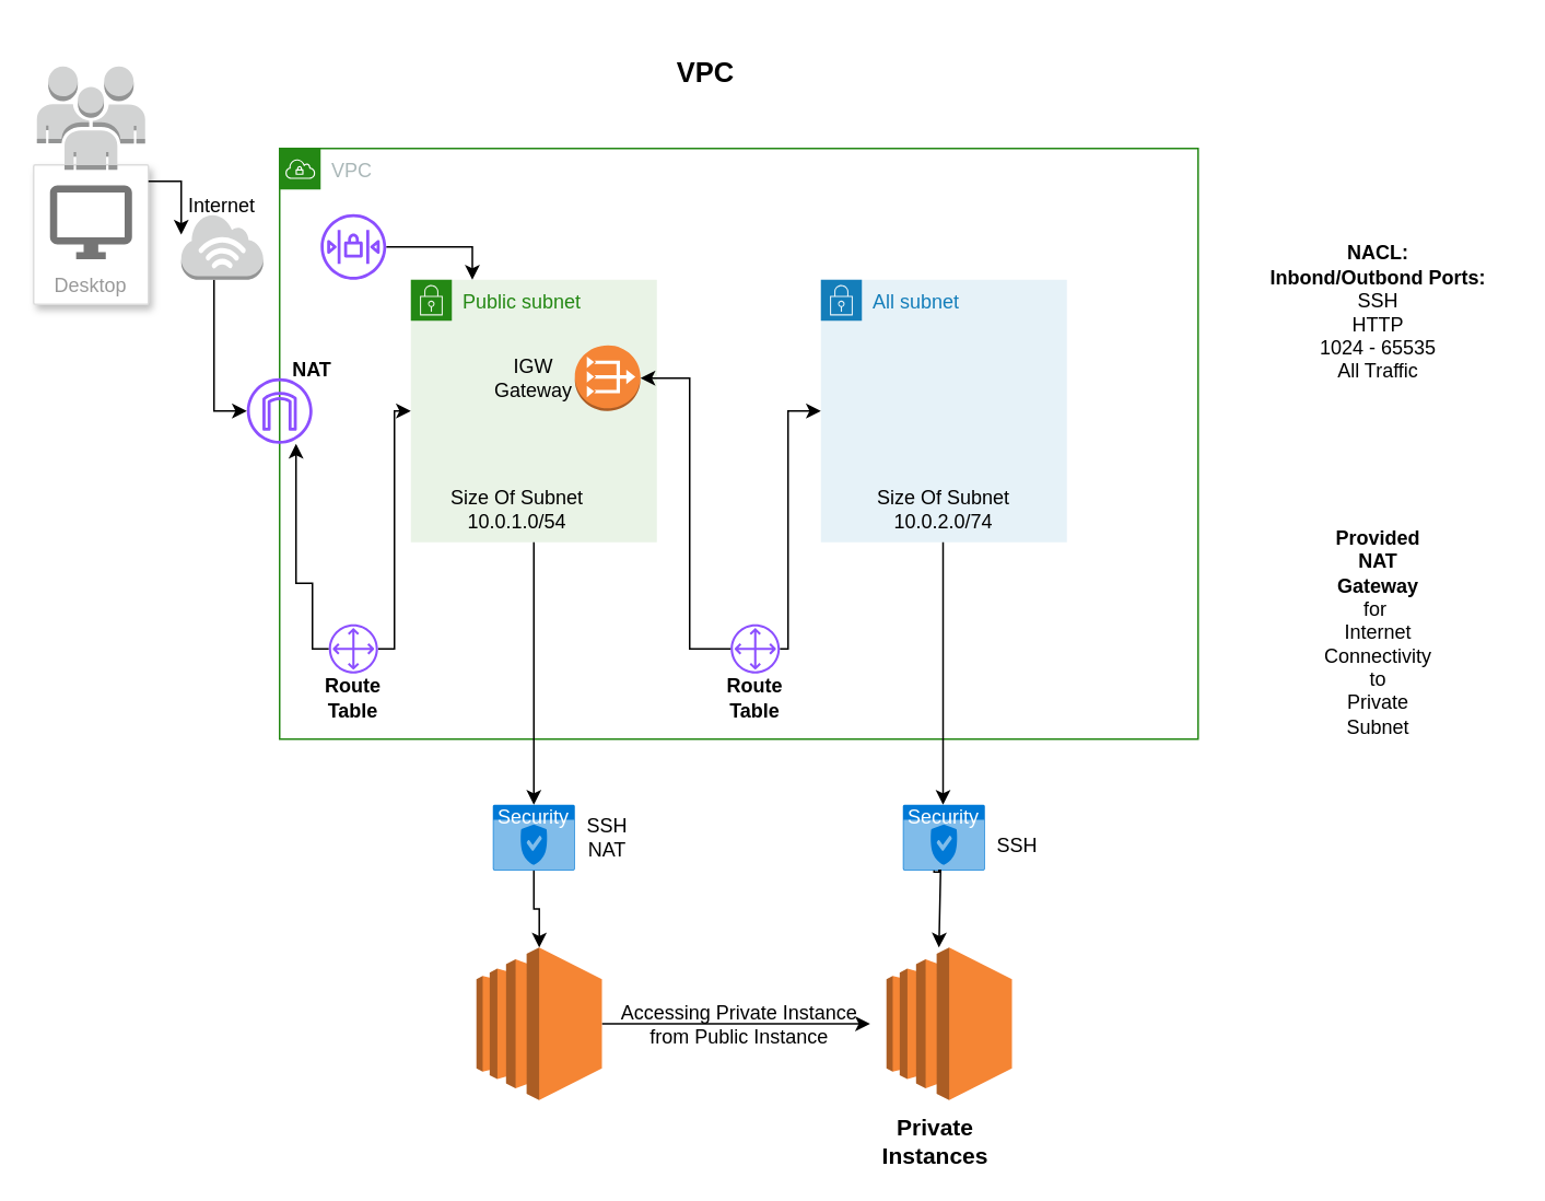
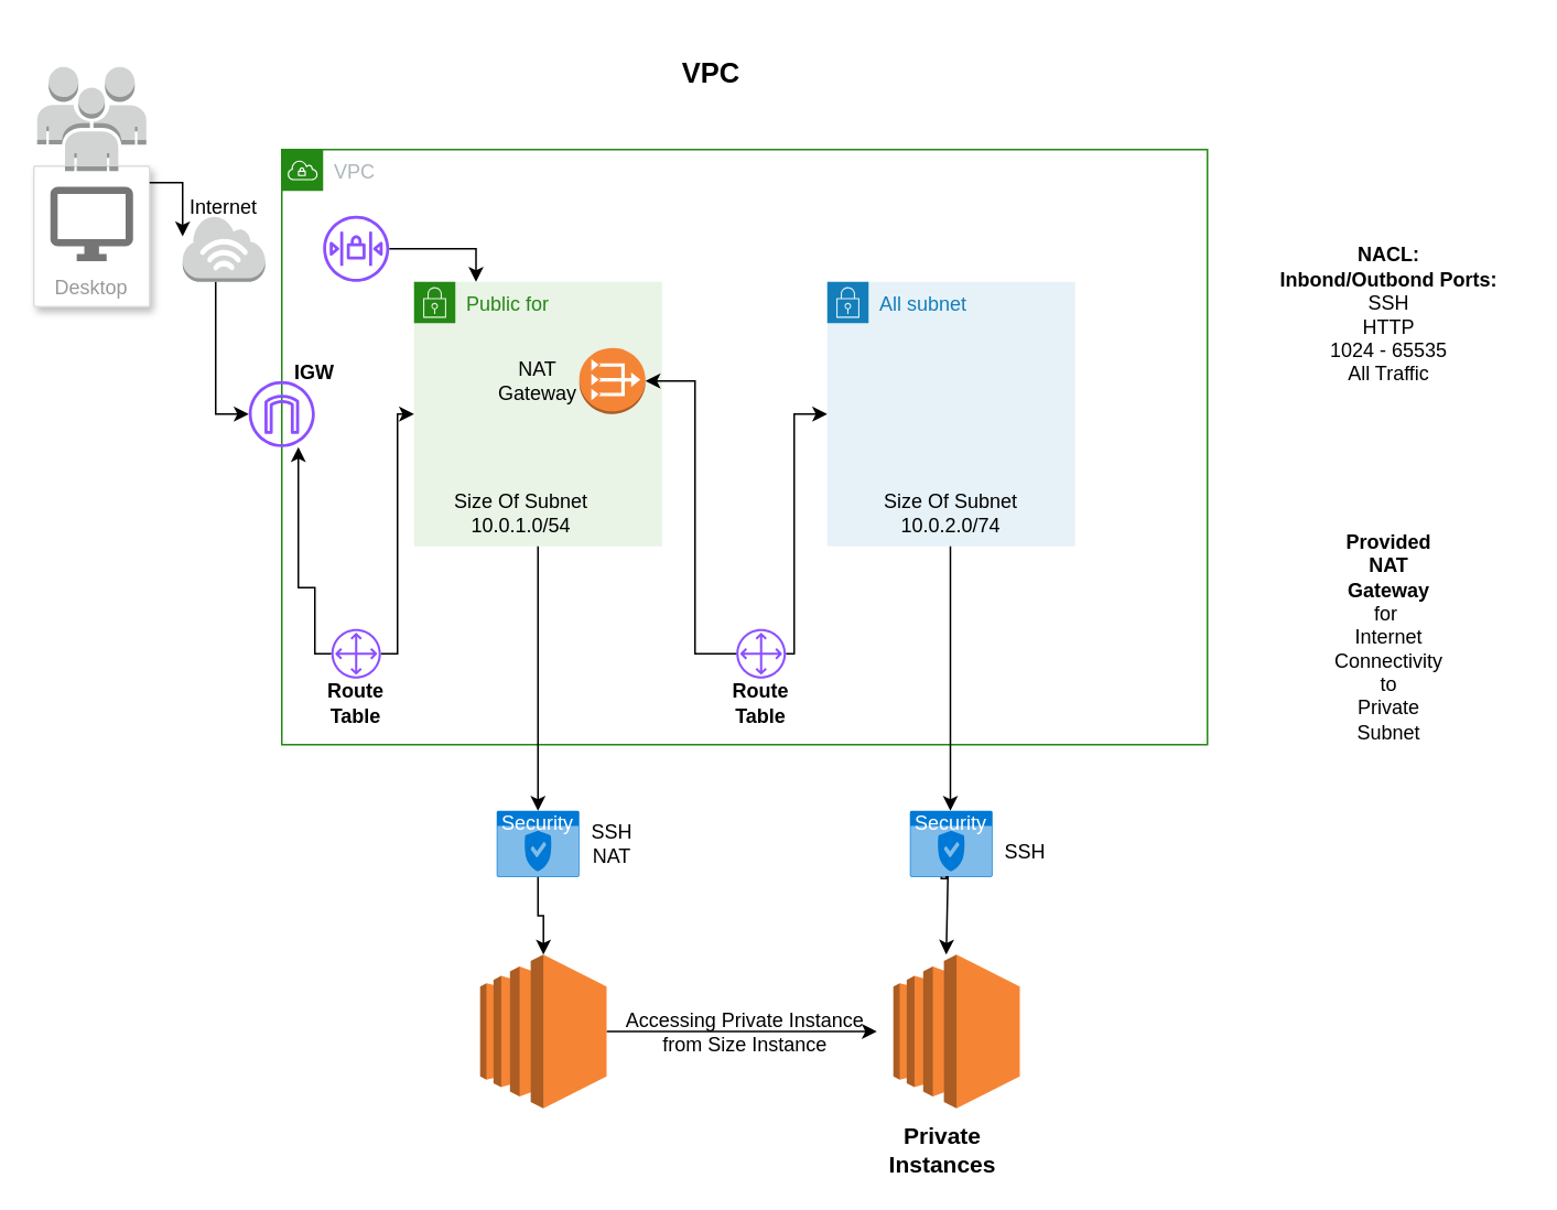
  <mxCell id="0" />
  <mxCell id="1" parent="0" />
  <mxCell id="2" style="edgeStyle=orthogonalEdgeStyle;rounded=0;orthogonalLoop=1;jettySize=auto;html=1;exitX=0.5;exitY=1;exitDx=0;exitDy=0;" edge="1" parent="1"><mxGeometry relative="1" as="geometry"><mxPoint x="405" y="400" as="sourcePoint" /><mxPoint x="405" y="400" as="targetPoint" /></mxGeometry></mxCell>
  <mxCell id="3" value="VPC" style="text;html=1;strokeColor=none;fillColor=none;align=center;verticalAlign=middle;whiteSpace=wrap;rounded=0;strokeWidth=3;fontStyle=1;fontSize=17;" vertex="1" parent="1"><mxGeometry x="360" y="20" width="140" height="50" as="geometry" /></mxCell>
  <mxCell id="4" value="VPC" style="points=[[0,0],[0.25,0],[0.5,0],[0.75,0],[1,0],[1,0.25],[1,0.5],[1,0.75],[1,1],[0.75,1],[0.5,1],[0.25,1],[0,1],[0,0.75],[0,0.5],[0,0.25]];outlineConnect=0;gradientColor=none;html=1;whiteSpace=wrap;fontSize=12;fontStyle=0;container=1;pointerEvents=0;collapsible=0;recursiveResize=0;shape=mxgraph.aws4.group;grIcon=mxgraph.aws4.group_vpc;strokeColor=#248814;fillColor=none;verticalAlign=top;align=left;spacingLeft=30;fontColor=#AAB7B8;dashed=0;" vertex="1" parent="1"><mxGeometry x="170" y="90" width="560" height="360" as="geometry" /></mxCell>
- <mxCell id="5" value="Public subnet" style="points=[[0,0],[0.25,0],[0.5,0],[0.75,0],[1,0],[1,0.25],[1,0.5],[1,0.75],[1,1],[0.75,1],[0.5,1],[0.25,1],[0,1],[0,0.75],[0,0.5],[0,0.25]];outlineConnect=0;gradientColor=none;html=1;whiteSpace=wrap;fontSize=12;fontStyle=0;container=1;pointerEvents=0;collapsible=0;recursiveResize=0;shape=mxgraph.aws4.group;grIcon=mxgraph.aws4.group_security_group;grStroke=0;strokeColor=#248814;fillColor=#E9F3E6;verticalAlign=top;align=left;spacingLeft=30;fontColor=#248814;dashed=0;" vertex="1" parent="4"><mxGeometry x="80" y="80" width="150" height="160" as="geometry" /></mxCell>
+ <mxCell id="5" value="Public for" style="points=[[0,0],[0.25,0],[0.5,0],[0.75,0],[1,0],[1,0.25],[1,0.5],[1,0.75],[1,1],[0.75,1],[0.5,1],[0.25,1],[0,1],[0,0.75],[0,0.5],[0,0.25]];outlineConnect=0;gradientColor=none;html=1;whiteSpace=wrap;fontSize=12;fontStyle=0;container=1;pointerEvents=0;collapsible=0;recursiveResize=0;shape=mxgraph.aws4.group;grIcon=mxgraph.aws4.group_security_group;grStroke=0;strokeColor=#248814;fillColor=#E9F3E6;verticalAlign=top;align=left;spacingLeft=30;fontColor=#248814;dashed=0;" vertex="1" parent="4"><mxGeometry x="80" y="80" width="150" height="160" as="geometry" /></mxCell>
  <mxCell id="6" value="Size Of Subnet&lt;br&gt;10.0.1.0/54" style="text;html=1;strokeColor=none;fillColor=none;align=center;verticalAlign=middle;whiteSpace=wrap;rounded=0;" vertex="1" parent="5"><mxGeometry x="-10" y="120" width="150" height="40" as="geometry" /></mxCell>
  <mxCell id="7" style="edgeStyle=orthogonalEdgeStyle;rounded=0;orthogonalLoop=1;jettySize=auto;html=1;exitX=0.5;exitY=1;exitDx=0;exitDy=0;" edge="1" parent="5" source="6" target="6"><mxGeometry relative="1" as="geometry" /></mxCell>
  <mxCell id="8" value="" style="outlineConnect=0;dashed=0;verticalLabelPosition=bottom;verticalAlign=top;align=center;html=1;shape=mxgraph.aws3.vpc_nat_gateway;fillColor=#F58536;gradientColor=none;" vertex="1" parent="5"><mxGeometry x="100" y="40" width="40" height="40" as="geometry" /></mxCell>
- <mxCell id="9" value="IGW&lt;br&gt;Gateway" style="text;html=1;strokeColor=none;fillColor=none;align=center;verticalAlign=middle;whiteSpace=wrap;rounded=0;" vertex="1" parent="5"><mxGeometry x="55" y="55" width="40" height="10" as="geometry" /></mxCell>
+ <mxCell id="9" value="NAT&lt;br&gt;Gateway" style="text;html=1;strokeColor=none;fillColor=none;align=center;verticalAlign=middle;whiteSpace=wrap;rounded=0;" vertex="1" parent="5"><mxGeometry x="55" y="55" width="40" height="10" as="geometry" /></mxCell>
  <mxCell id="10" style="edgeStyle=orthogonalEdgeStyle;rounded=0;orthogonalLoop=1;jettySize=auto;html=1;exitX=0.5;exitY=1;exitDx=0;exitDy=0;" edge="1" parent="5" source="9" target="9"><mxGeometry relative="1" as="geometry" /></mxCell>
  <mxCell id="11" value="All subnet" style="points=[[0,0],[0.25,0],[0.5,0],[0.75,0],[1,0],[1,0.25],[1,0.5],[1,0.75],[1,1],[0.75,1],[0.5,1],[0.25,1],[0,1],[0,0.75],[0,0.5],[0,0.25]];outlineConnect=0;gradientColor=none;html=1;whiteSpace=wrap;fontSize=12;fontStyle=0;container=1;pointerEvents=0;collapsible=0;recursiveResize=0;shape=mxgraph.aws4.group;grIcon=mxgraph.aws4.group_security_group;grStroke=0;strokeColor=#147EBA;fillColor=#E6F2F8;verticalAlign=top;align=left;spacingLeft=30;fontColor=#147EBA;dashed=0;" vertex="1" parent="4"><mxGeometry x="330" y="80" width="150" height="160" as="geometry" /></mxCell>
  <mxCell id="12" value="Size Of Subnet&lt;br&gt;10.0.2.0/74" style="text;html=1;strokeColor=none;fillColor=none;align=center;verticalAlign=middle;whiteSpace=wrap;rounded=0;" vertex="1" parent="11"><mxGeometry y="90" width="150" height="100" as="geometry" /></mxCell>
  <mxCell id="13" value="" style="sketch=0;outlineConnect=0;fontColor=#232F3E;gradientColor=none;fillColor=#8C4FFF;strokeColor=none;dashed=0;verticalLabelPosition=bottom;verticalAlign=top;align=center;html=1;fontSize=12;fontStyle=0;aspect=fixed;pointerEvents=1;shape=mxgraph.aws4.internet_gateway;" vertex="1" parent="4"><mxGeometry x="-20" y="140" width="40" height="40" as="geometry" /></mxCell>
  <mxCell id="14" style="edgeStyle=orthogonalEdgeStyle;rounded=0;orthogonalLoop=1;jettySize=auto;html=1;" edge="1" parent="4" source="16" target="13"><mxGeometry relative="1" as="geometry"><Array as="points"><mxPoint x="20" y="305" /><mxPoint x="20" y="265" /><mxPoint x="10" y="265" /></Array></mxGeometry></mxCell>
  <mxCell id="15" style="edgeStyle=orthogonalEdgeStyle;rounded=0;orthogonalLoop=1;jettySize=auto;html=1;" edge="1" parent="4" source="16" target="5"><mxGeometry relative="1" as="geometry"><Array as="points"><mxPoint x="70" y="305" /><mxPoint x="70" y="160" /></Array></mxGeometry></mxCell>
  <mxCell id="16" value="" style="sketch=0;outlineConnect=0;fontColor=#232F3E;gradientColor=none;fillColor=#8C4FFF;strokeColor=none;dashed=0;verticalLabelPosition=bottom;verticalAlign=top;align=center;html=1;fontSize=12;fontStyle=0;aspect=fixed;pointerEvents=1;shape=mxgraph.aws4.customer_gateway;" vertex="1" parent="4"><mxGeometry x="30" y="290" width="30" height="30" as="geometry" /></mxCell>
  <mxCell id="17" value="&lt;b&gt;Route Table&lt;/b&gt;" style="text;html=1;strokeColor=none;fillColor=none;align=center;verticalAlign=middle;whiteSpace=wrap;rounded=0;" vertex="1" parent="4"><mxGeometry x="25" y="320" width="40" height="30" as="geometry" /></mxCell>
- <mxCell id="18" value="&lt;b&gt;NAT&lt;/b&gt;" style="text;html=1;strokeColor=none;fillColor=none;align=center;verticalAlign=middle;whiteSpace=wrap;rounded=0;" vertex="1" parent="4"><mxGeometry x="-10" y="120" width="60" height="30" as="geometry" /></mxCell>
+ <mxCell id="18" value="&lt;b&gt;IGW&lt;/b&gt;" style="text;html=1;strokeColor=none;fillColor=none;align=center;verticalAlign=middle;whiteSpace=wrap;rounded=0;" vertex="1" parent="4"><mxGeometry x="-10" y="120" width="60" height="30" as="geometry" /></mxCell>
  <mxCell id="19" style="edgeStyle=orthogonalEdgeStyle;rounded=0;orthogonalLoop=1;jettySize=auto;html=1;entryX=0.25;entryY=0;entryDx=0;entryDy=0;" edge="1" parent="4" source="20" target="5"><mxGeometry relative="1" as="geometry" /></mxCell>
  <mxCell id="20" value="" style="sketch=0;outlineConnect=0;fontColor=#232F3E;gradientColor=none;fillColor=#8C4FFF;strokeColor=none;dashed=0;verticalLabelPosition=bottom;verticalAlign=top;align=center;html=1;fontSize=12;fontStyle=0;aspect=fixed;pointerEvents=1;shape=mxgraph.aws4.network_access_control_list;" vertex="1" parent="4"><mxGeometry x="25" y="40" width="40" height="40" as="geometry" /></mxCell>
  <mxCell id="21" style="edgeStyle=orthogonalEdgeStyle;rounded=0;orthogonalLoop=1;jettySize=auto;html=1;entryX=0.5;entryY=0;entryDx=0;entryDy=0;entryPerimeter=0;" edge="1" parent="4"><mxGeometry relative="1" as="geometry"><mxPoint x="404.5" y="240" as="sourcePoint" /><mxPoint x="404.5" y="400" as="targetPoint" /></mxGeometry></mxCell>
  <mxCell id="22" style="edgeStyle=orthogonalEdgeStyle;rounded=0;orthogonalLoop=1;jettySize=auto;html=1;entryX=0;entryY=0.5;entryDx=0;entryDy=0;" edge="1" parent="4" source="23" target="11"><mxGeometry relative="1" as="geometry"><Array as="points"><mxPoint x="310" y="305" /><mxPoint x="310" y="160" /></Array></mxGeometry></mxCell>
  <mxCell id="23" value="" style="sketch=0;outlineConnect=0;fontColor=#232F3E;gradientColor=none;fillColor=#8C4FFF;strokeColor=none;dashed=0;verticalLabelPosition=bottom;verticalAlign=top;align=center;html=1;fontSize=12;fontStyle=0;aspect=fixed;pointerEvents=1;shape=mxgraph.aws4.customer_gateway;" vertex="1" parent="4"><mxGeometry x="275" y="290" width="30" height="30" as="geometry" /></mxCell>
  <mxCell id="24" style="edgeStyle=orthogonalEdgeStyle;rounded=0;orthogonalLoop=1;jettySize=auto;html=1;entryX=1;entryY=0.5;entryDx=0;entryDy=0;entryPerimeter=0;" edge="1" parent="4" source="23" target="8"><mxGeometry relative="1" as="geometry"><Array as="points"><mxPoint x="250" y="305" /><mxPoint x="250" y="140" /></Array></mxGeometry></mxCell>
  <mxCell id="25" value="&lt;b&gt;Route Table&lt;/b&gt;" style="text;html=1;strokeColor=none;fillColor=none;align=center;verticalAlign=middle;whiteSpace=wrap;rounded=0;" vertex="1" parent="4"><mxGeometry x="270" y="320" width="40" height="30" as="geometry" /></mxCell>
  <mxCell id="26" style="edgeStyle=orthogonalEdgeStyle;rounded=0;orthogonalLoop=1;jettySize=auto;html=1;" edge="1" parent="1" target="13"><mxGeometry relative="1" as="geometry"><mxPoint x="130" y="170" as="sourcePoint" /><Array as="points"><mxPoint x="130" y="250" /></Array></mxGeometry></mxCell>
  <mxCell id="27" value="Desktop" style="strokeColor=#dddddd;shadow=1;strokeWidth=1;rounded=1;absoluteArcSize=1;arcSize=2;labelPosition=center;verticalLabelPosition=middle;align=center;verticalAlign=bottom;spacingLeft=0;fontColor=#999999;fontSize=12;whiteSpace=wrap;spacingBottom=2;html=1;" vertex="1" parent="1"><mxGeometry x="20" y="100" width="70" height="85" as="geometry" /></mxCell>
  <mxCell id="28" value="" style="sketch=0;dashed=0;connectable=0;html=1;fillColor=#757575;strokeColor=none;shape=mxgraph.gcp2.desktop;part=1;" vertex="1" parent="27"><mxGeometry x="0.5" width="50" height="45" relative="1" as="geometry"><mxPoint x="-25" y="12.5" as="offset" /></mxGeometry></mxCell>
  <mxCell id="29" value="" style="outlineConnect=0;dashed=0;verticalLabelPosition=bottom;verticalAlign=top;align=center;html=1;shape=mxgraph.aws3.users;fillColor=#D2D3D3;gradientColor=none;" vertex="1" parent="1"><mxGeometry x="22" y="40" width="66" height="63" as="geometry" /></mxCell>
  <mxCell id="30" value="" style="edgeStyle=orthogonalEdgeStyle;rounded=0;orthogonalLoop=1;jettySize=auto;html=1;" edge="1" parent="1" source="27"><mxGeometry relative="1" as="geometry"><mxPoint x="90" y="143" as="sourcePoint" /><mxPoint x="110" y="142.5" as="targetPoint" /><Array as="points"><mxPoint x="110" y="110" /></Array></mxGeometry></mxCell>
  <mxCell id="31" value="" style="outlineConnect=0;dashed=0;verticalLabelPosition=bottom;verticalAlign=top;align=center;html=1;shape=mxgraph.aws3.internet_3;fillColor=#D2D3D3;gradientColor=none;" vertex="1" parent="1"><mxGeometry x="110" y="130" width="50" height="40" as="geometry" /></mxCell>
  <mxCell id="32" value="&lt;b&gt;NACL:&lt;br&gt;Inbond/Outbond Ports:&lt;/b&gt;&lt;br&gt;SSH&lt;br&gt;HTTP&lt;br&gt;1024 - 65535&lt;br&gt;All Traffic" style="text;html=1;strokeColor=none;fillColor=none;align=center;verticalAlign=middle;whiteSpace=wrap;rounded=0;" vertex="1" parent="1"><mxGeometry x="760" y="130" width="160" height="120" as="geometry" /></mxCell>
  <mxCell id="33" style="edgeStyle=orthogonalEdgeStyle;rounded=0;orthogonalLoop=1;jettySize=auto;html=1;" edge="1" parent="1" source="34"><mxGeometry relative="1" as="geometry"><mxPoint x="530" y="623.5" as="targetPoint" /></mxGeometry></mxCell>
  <mxCell id="34" value="" style="outlineConnect=0;dashed=0;verticalLabelPosition=bottom;verticalAlign=top;align=center;html=1;shape=mxgraph.aws3.ec2;fillColor=#F58534;gradientColor=none;" vertex="1" parent="1"><mxGeometry x="290" y="577" width="76.5" height="93" as="geometry" /></mxCell>
  <mxCell id="35" value="SSH&lt;br&gt;NAT" style="text;html=1;strokeColor=none;fillColor=none;align=center;verticalAlign=middle;whiteSpace=wrap;rounded=0;" vertex="1" parent="1"><mxGeometry x="340" y="500" width="60" height="20" as="geometry" /></mxCell>
  <mxCell id="36" style="edgeStyle=orthogonalEdgeStyle;rounded=0;orthogonalLoop=1;jettySize=auto;html=1;" edge="1" parent="1" source="37" target="34"><mxGeometry relative="1" as="geometry" /></mxCell>
  <mxCell id="37" value="Security" style="html=1;whiteSpace=wrap;strokeColor=none;fillColor=#0079D6;labelPosition=center;verticalLabelPosition=middle;verticalAlign=top;align=center;fontSize=12;outlineConnect=0;spacingTop=-6;fontColor=#FFFFFF;sketch=0;shape=mxgraph.sitemap.security;" vertex="1" parent="1"><mxGeometry x="300" y="490" width="50" height="40" as="geometry" /></mxCell>
  <mxCell id="38" style="edgeStyle=orthogonalEdgeStyle;rounded=0;orthogonalLoop=1;jettySize=auto;html=1;entryX=0.5;entryY=0;entryDx=0;entryDy=0;entryPerimeter=0;" edge="1" parent="1" source="5" target="37"><mxGeometry relative="1" as="geometry" /></mxCell>
  <mxCell id="39" value="Internet" style="text;html=1;strokeColor=none;fillColor=none;align=center;verticalAlign=middle;whiteSpace=wrap;rounded=0;" vertex="1" parent="1"><mxGeometry x="105" y="110" width="60" height="30" as="geometry" /></mxCell>
  <mxCell id="40" value="Security" style="html=1;whiteSpace=wrap;strokeColor=none;fillColor=#0079D6;labelPosition=center;verticalLabelPosition=middle;verticalAlign=top;align=center;fontSize=12;outlineConnect=0;spacingTop=-6;fontColor=#FFFFFF;sketch=0;shape=mxgraph.sitemap.security;" vertex="1" parent="1"><mxGeometry x="550" y="490" width="50" height="40" as="geometry" /></mxCell>
  <mxCell id="41" style="edgeStyle=orthogonalEdgeStyle;rounded=0;orthogonalLoop=1;jettySize=auto;html=1;" edge="1" parent="1"><mxGeometry relative="1" as="geometry"><mxPoint x="569" y="530" as="sourcePoint" /><mxPoint x="572" y="577" as="targetPoint" /><Array as="points"><mxPoint x="569" y="531" /><mxPoint x="572" y="531" /><mxPoint x="572" y="530" /><mxPoint x="573" y="530" /></Array></mxGeometry></mxCell>
  <mxCell id="42" value="" style="outlineConnect=0;dashed=0;verticalLabelPosition=bottom;verticalAlign=top;align=center;html=1;shape=mxgraph.aws3.ec2;fillColor=#F58534;gradientColor=none;" vertex="1" parent="1"><mxGeometry x="540" y="577" width="76.5" height="93" as="geometry" /></mxCell>
  <mxCell id="43" value="SSH" style="text;html=1;strokeColor=none;fillColor=none;align=center;verticalAlign=middle;whiteSpace=wrap;rounded=0;" vertex="1" parent="1"><mxGeometry x="590" y="500" width="60" height="30" as="geometry" /></mxCell>
  <mxCell id="44" value="&lt;b&gt;&lt;font style=&quot;font-size: 14px;&quot;&gt;Private Instances&lt;/font&gt;&lt;/b&gt;" style="text;html=1;strokeColor=none;fillColor=none;align=center;verticalAlign=middle;whiteSpace=wrap;rounded=0;" vertex="1" parent="1"><mxGeometry x="525" y="680" width="90" height="30" as="geometry" /></mxCell>
- <mxCell id="45" value="Accessing Private Instance from Public Instance" style="text;html=1;strokeColor=none;fillColor=none;align=center;verticalAlign=middle;whiteSpace=wrap;rounded=0;" vertex="1" parent="1"><mxGeometry x="367.5" y="608.5" width="165" height="30" as="geometry" /></mxCell>
+ <mxCell id="45" value="Accessing Private Instance from Size Instance" style="text;html=1;strokeColor=none;fillColor=none;align=center;verticalAlign=middle;whiteSpace=wrap;rounded=0;" vertex="1" parent="1"><mxGeometry x="367.5" y="608.5" width="165" height="30" as="geometry" /></mxCell>
  <mxCell id="46" value="&lt;b&gt;Provided NAT Gateway&lt;/b&gt;&lt;br&gt;for&amp;nbsp;&lt;br&gt;Internet Connectivity&lt;br&gt;to&lt;br&gt;Private Subnet" style="text;html=1;strokeColor=none;fillColor=none;align=center;verticalAlign=middle;whiteSpace=wrap;rounded=0;" vertex="1" parent="1"><mxGeometry x="810" y="370" width="60" height="30" as="geometry" /></mxCell>
